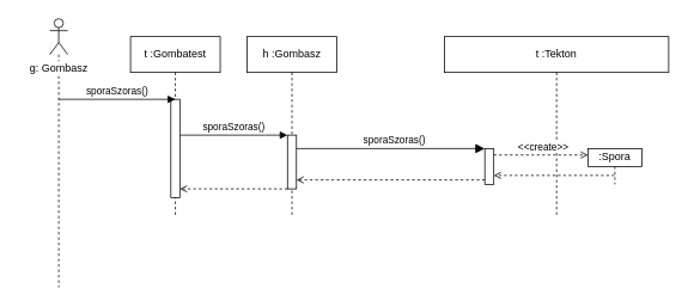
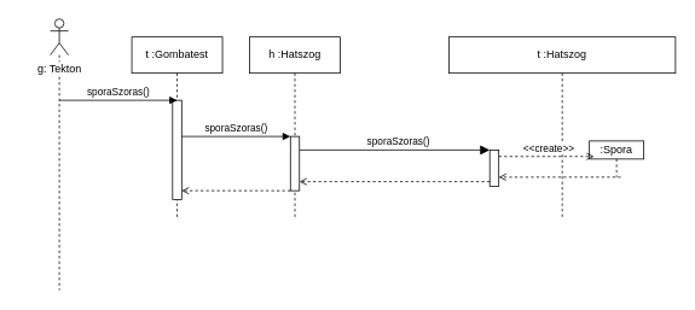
  <mxCell id="0" />
  <mxCell id="1" parent="0" />
  <mxCell id="2" value="t :Gombatest" style="shape=umlLifeline;perimeter=lifelinePerimeter;whiteSpace=wrap;html=1;container=0;dropTarget=0;collapsible=0;recursiveResize=0;outlineConnect=0;portConstraint=eastwest;newEdgeStyle={&quot;edgeStyle&quot;:&quot;elbowEdgeStyle&quot;,&quot;elbow&quot;:&quot;vertical&quot;,&quot;curved&quot;:0,&quot;rounded&quot;:0};" parent="1" vertex="1"><mxGeometry x="145" y="40" width="100" height="200" as="geometry" /></mxCell>
  <mxCell id="3" value="" style="html=1;points=[];perimeter=orthogonalPerimeter;outlineConnect=0;targetShapes=umlLifeline;portConstraint=eastwest;newEdgeStyle={&quot;edgeStyle&quot;:&quot;elbowEdgeStyle&quot;,&quot;elbow&quot;:&quot;vertical&quot;,&quot;curved&quot;:0,&quot;rounded&quot;:0};" parent="2" vertex="1"><mxGeometry x="45" y="70" width="10" height="110" as="geometry" /></mxCell>
- <mxCell id="4" value="h :Gombasz" style="shape=umlLifeline;perimeter=lifelinePerimeter;whiteSpace=wrap;html=1;container=0;dropTarget=0;collapsible=0;recursiveResize=0;outlineConnect=0;portConstraint=eastwest;newEdgeStyle={&quot;edgeStyle&quot;:&quot;elbowEdgeStyle&quot;,&quot;elbow&quot;:&quot;vertical&quot;,&quot;curved&quot;:0,&quot;rounded&quot;:0};" parent="1" vertex="1"><mxGeometry x="275" y="40" width="100" height="200" as="geometry" /></mxCell>
- <mxCell id="5" value="t&amp;nbsp;&lt;span style=&quot;background-color: transparent; color: light-dark(rgb(0, 0, 0), rgb(255, 255, 255));&quot;&gt;:Tekton&lt;/span&gt;" style="shape=umlLifeline;perimeter=lifelinePerimeter;whiteSpace=wrap;html=1;container=0;dropTarget=0;collapsible=0;recursiveResize=0;outlineConnect=0;portConstraint=eastwest;newEdgeStyle={&quot;edgeStyle&quot;:&quot;elbowEdgeStyle&quot;,&quot;elbow&quot;:&quot;vertical&quot;,&quot;curved&quot;:0,&quot;rounded&quot;:0};size=40;" parent="1" vertex="1"><mxGeometry x="495" y="40" width="250" height="200" as="geometry" /></mxCell>
+ <mxCell id="4" value="h :Hatszog" style="shape=umlLifeline;perimeter=lifelinePerimeter;whiteSpace=wrap;html=1;container=0;dropTarget=0;collapsible=0;recursiveResize=0;outlineConnect=0;portConstraint=eastwest;newEdgeStyle={&quot;edgeStyle&quot;:&quot;elbowEdgeStyle&quot;,&quot;elbow&quot;:&quot;vertical&quot;,&quot;curved&quot;:0,&quot;rounded&quot;:0};" parent="1" vertex="1"><mxGeometry x="275" y="40" width="100" height="200" as="geometry" /></mxCell>
+ <mxCell id="5" value="t&amp;nbsp;&lt;span style=&quot;background-color: transparent; color: light-dark(rgb(0, 0, 0), rgb(255, 255, 255));&quot;&gt;:Hatszog&lt;/span&gt;" style="shape=umlLifeline;perimeter=lifelinePerimeter;whiteSpace=wrap;html=1;container=0;dropTarget=0;collapsible=0;recursiveResize=0;outlineConnect=0;portConstraint=eastwest;newEdgeStyle={&quot;edgeStyle&quot;:&quot;elbowEdgeStyle&quot;,&quot;elbow&quot;:&quot;vertical&quot;,&quot;curved&quot;:0,&quot;rounded&quot;:0};size=40;" parent="1" vertex="1"><mxGeometry x="495" y="40" width="250" height="200" as="geometry" /></mxCell>
  <mxCell id="6" value="sporaSzoras()" style="html=1;verticalAlign=bottom;endArrow=block;edgeStyle=elbowEdgeStyle;elbow=vertical;curved=0;rounded=0;" parent="5" edge="1"><mxGeometry x="0.002" relative="1" as="geometry"><mxPoint x="-295" y="110" as="sourcePoint" /><Array as="points"><mxPoint x="-200" y="110" /><mxPoint x="-215" y="110" /></Array><mxPoint x="-175.0" y="110" as="targetPoint" /><mxPoint as="offset" /></mxGeometry></mxCell>
  <mxCell id="7" value="" style="html=1;points=[];perimeter=orthogonalPerimeter;outlineConnect=0;targetShapes=umlLifeline;portConstraint=eastwest;newEdgeStyle={&quot;edgeStyle&quot;:&quot;elbowEdgeStyle&quot;,&quot;elbow&quot;:&quot;vertical&quot;,&quot;curved&quot;:0,&quot;rounded&quot;:0};" parent="5" vertex="1"><mxGeometry x="45" y="125" width="10" height="40" as="geometry" /></mxCell>
  <mxCell id="8" value="" style="edgeStyle=elbowEdgeStyle;rounded=0;orthogonalLoop=1;jettySize=auto;html=1;elbow=vertical;curved=0;endArrow=open;endFill=0;dashed=1;" parent="5" edge="1"><mxGeometry relative="1" as="geometry"><mxPoint x="189.5" y="155" as="sourcePoint" /><mxPoint x="55" y="155" as="targetPoint" /><Array as="points"><mxPoint x="110" y="155" /></Array></mxGeometry></mxCell>
- <mxCell id="9" value=":Spora" style="shape=umlLifeline;perimeter=lifelinePerimeter;whiteSpace=wrap;html=1;container=0;dropTarget=0;collapsible=0;recursiveResize=0;outlineConnect=0;portConstraint=eastwest;newEdgeStyle={&quot;edgeStyle&quot;:&quot;elbowEdgeStyle&quot;,&quot;elbow&quot;:&quot;vertical&quot;,&quot;curved&quot;:0,&quot;rounded&quot;:0};size=20;" parent="5" vertex="1"><mxGeometry x="160" y="125" width="60" height="40" as="geometry" /></mxCell>
+ <mxCell id="9" value=":Spora" style="shape=umlLifeline;perimeter=lifelinePerimeter;whiteSpace=wrap;html=1;container=0;dropTarget=0;collapsible=0;recursiveResize=0;outlineConnect=0;portConstraint=eastwest;newEdgeStyle={&quot;edgeStyle&quot;:&quot;elbowEdgeStyle&quot;,&quot;elbow&quot;:&quot;vertical&quot;,&quot;curved&quot;:0,&quot;rounded&quot;:0};size=20;" parent="5" vertex="1"><mxGeometry x="155" y="115" width="60" height="40" as="geometry" /></mxCell>
  <mxCell id="10" value="sporaSzoras()" style="html=1;verticalAlign=bottom;endArrow=block;endSize=8;edgeStyle=elbowEdgeStyle;elbow=vertical;curved=0;rounded=0;endFill=1;" parent="5" source="12" target="7" edge="1"><mxGeometry x="0.041" relative="1" as="geometry"><mxPoint x="-65" y="127.5" as="targetPoint" /><Array as="points"><mxPoint x="-90" y="125" /><mxPoint x="-50" y="122.5" /><mxPoint x="-100" y="112.5" /></Array><mxPoint x="-170" y="127.5" as="sourcePoint" /><mxPoint as="offset" /></mxGeometry></mxCell>
  <mxCell id="11" value="" style="html=1;verticalAlign=bottom;endArrow=open;endSize=8;edgeStyle=elbowEdgeStyle;elbow=vertical;curved=0;rounded=0;" parent="5" target="12" edge="1"><mxGeometry x="0.041" relative="1" as="geometry"><mxPoint x="160" y="123" as="targetPoint" /><Array as="points" /><mxPoint x="-170" y="127.5" as="sourcePoint" /><mxPoint as="offset" /></mxGeometry></mxCell>
  <mxCell id="12" value="" style="html=1;points=[];perimeter=orthogonalPerimeter;outlineConnect=0;targetShapes=umlLifeline;portConstraint=eastwest;newEdgeStyle={&quot;edgeStyle&quot;:&quot;elbowEdgeStyle&quot;,&quot;elbow&quot;:&quot;vertical&quot;,&quot;curved&quot;:0,&quot;rounded&quot;:0};" parent="5" vertex="1"><mxGeometry x="-175" y="110" width="10" height="60" as="geometry" /></mxCell>
  <mxCell id="13" value="&amp;lt;&amp;lt;create&amp;gt;&amp;gt;" style="html=1;verticalAlign=bottom;endArrow=open;endSize=6;edgeStyle=elbowEdgeStyle;elbow=vertical;curved=0;rounded=0;endFill=0;dashed=1;" parent="5" source="7" edge="1"><mxGeometry x="0.041" relative="1" as="geometry"><mxPoint x="160" y="132" as="targetPoint" /><Array as="points"><mxPoint x="127.5" y="132.16" /><mxPoint x="167.5" y="129.66" /><mxPoint x="117.5" y="119.66" /></Array><mxPoint x="50" y="132.16" as="sourcePoint" /><mxPoint as="offset" /></mxGeometry></mxCell>
  <mxCell id="14" value="" style="endArrow=open;html=1;rounded=0;dashed=1;endFill=0;" parent="5" edge="1"><mxGeometry relative="1" as="geometry"><mxPoint x="-175" y="170" as="sourcePoint" /><mxPoint x="-295" y="170" as="targetPoint" /></mxGeometry></mxCell>
  <mxCell id="15" value="" style="endArrow=open;html=1;rounded=0;dashed=1;endFill=0;" parent="5" edge="1"><mxGeometry relative="1" as="geometry"><mxPoint x="45" y="160" as="sourcePoint" /><mxPoint x="-165" y="160" as="targetPoint" /></mxGeometry></mxCell>
  <mxCell id="16" value="" style="shape=umlLifeline;perimeter=lifelinePerimeter;whiteSpace=wrap;html=1;container=1;dropTarget=0;collapsible=0;recursiveResize=0;outlineConnect=0;portConstraint=eastwest;newEdgeStyle={&quot;curved&quot;:0,&quot;rounded&quot;:0};participant=umlActor;" vertex="1" parent="1"><mxGeometry x="55" y="20" width="20" height="300" as="geometry" /></mxCell>
- <mxCell id="17" value="g: Gombasz" style="text;html=1;align=center;verticalAlign=middle;resizable=0;points=[];autosize=1;strokeColor=none;fillColor=none;fontSize=12;labelBackgroundColor=default;" vertex="1" parent="1"><mxGeometry x="20" y="60" width="90" height="30" as="geometry" /></mxCell>
+ <mxCell id="17" value="g: Tekton" style="text;html=1;align=center;verticalAlign=middle;resizable=0;points=[];autosize=1;strokeColor=none;fillColor=none;fontSize=12;labelBackgroundColor=default;" vertex="1" parent="1"><mxGeometry x="20" y="60" width="90" height="30" as="geometry" /></mxCell>
  <mxCell id="18" value="sporaSzoras()" style="html=1;verticalAlign=bottom;endArrow=block;edgeStyle=elbowEdgeStyle;elbow=vertical;curved=0;rounded=0;entryX=0.5;entryY=0;entryDx=0;entryDy=0;entryPerimeter=0;" edge="1" parent="1" target="3"><mxGeometry x="0.002" relative="1" as="geometry"><mxPoint x="65" y="110" as="sourcePoint" /><Array as="points"><mxPoint x="160" y="110" /><mxPoint x="145" y="110" /></Array><mxPoint x="185" y="110" as="targetPoint" /><mxPoint as="offset" /></mxGeometry></mxCell>
